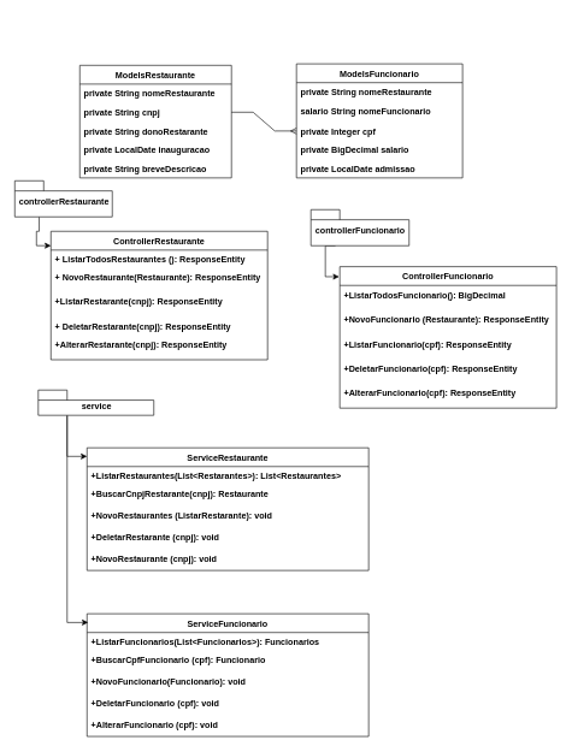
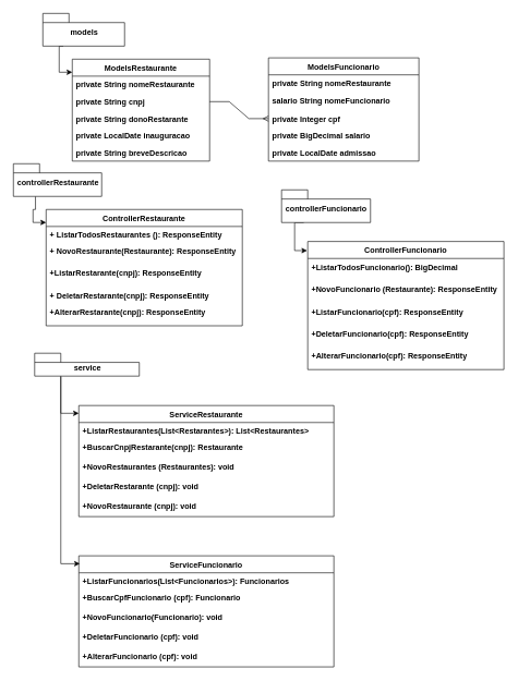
  <mxCell id="0" />
  <mxCell id="1" parent="0" />
+ <mxCell id="2" style="edgeStyle=orthogonalEdgeStyle;rounded=0;orthogonalLoop=1;jettySize=auto;html=1;exitX=0.25;exitY=1;exitDx=0;exitDy=0;exitPerimeter=0;entryX=0;entryY=0.128;entryDx=0;entryDy=0;entryPerimeter=0;fontStyle=1" parent="1" source="3" target="4" edge="1"><mxGeometry relative="1" as="geometry"><Array as="points"><mxPoint x="90" y="70" /><mxPoint x="90" y="110" /></Array></mxGeometry></mxCell>
+ <mxCell id="3" value="models" style="shape=folder;fontStyle=1;spacingTop=10;tabWidth=40;tabHeight=14;tabPosition=left;html=1;" parent="1" vertex="1"><mxGeometry x="65" y="20" width="125" height="50" as="geometry" /></mxCell>
  <mxCell id="4" value="ModelsRestaurante" style="swimlane;fontStyle=1;childLayout=stackLayout;horizontal=1;startSize=26;fillColor=none;horizontalStack=0;resizeParent=1;resizeParentMax=0;resizeLast=0;collapsible=1;marginBottom=0;" parent="1" vertex="1"><mxGeometry x="110" y="90" width="210" height="156" as="geometry" /></mxCell>
  <mxCell id="5" value="private String nomeRestaurante" style="text;strokeColor=none;fillColor=none;align=left;verticalAlign=top;spacingLeft=4;spacingRight=4;overflow=hidden;rotatable=0;points=[[0,0.5],[1,0.5]];portConstraint=eastwest;fontStyle=1" parent="4" vertex="1"><mxGeometry y="26" width="210" height="26" as="geometry" /></mxCell>
  <mxCell id="6" value="private String cnpj" style="text;strokeColor=none;fillColor=none;align=left;verticalAlign=top;spacingLeft=4;spacingRight=4;overflow=hidden;rotatable=0;points=[[0,0.5],[1,0.5]];portConstraint=eastwest;fontStyle=1" parent="4" vertex="1"><mxGeometry y="52" width="210" height="26" as="geometry" /></mxCell>
  <mxCell id="7" value="private String donoRestarante" style="text;strokeColor=none;fillColor=none;align=left;verticalAlign=top;spacingLeft=4;spacingRight=4;overflow=hidden;rotatable=0;points=[[0,0.5],[1,0.5]];portConstraint=eastwest;fontStyle=1" parent="4" vertex="1"><mxGeometry y="78" width="210" height="26" as="geometry" /></mxCell>
  <mxCell id="8" value="private LocalDate inauguracao" style="text;strokeColor=none;fillColor=none;align=left;verticalAlign=top;spacingLeft=4;spacingRight=4;overflow=hidden;rotatable=0;points=[[0,0.5],[1,0.5]];portConstraint=eastwest;fontStyle=1" parent="4" vertex="1"><mxGeometry y="104" width="210" height="26" as="geometry" /></mxCell>
  <mxCell id="9" value="private String breveDescricao" style="text;strokeColor=none;fillColor=none;align=left;verticalAlign=top;spacingLeft=4;spacingRight=4;overflow=hidden;rotatable=0;points=[[0,0.5],[1,0.5]];portConstraint=eastwest;fontStyle=1" parent="4" vertex="1"><mxGeometry y="130" width="210" height="26" as="geometry" /></mxCell>
  <mxCell id="10" value="ModelsFuncionario" style="swimlane;fontStyle=1;childLayout=stackLayout;horizontal=1;startSize=26;fillColor=none;horizontalStack=0;resizeParent=1;resizeParentMax=0;resizeLast=0;collapsible=1;marginBottom=0;" parent="1" vertex="1"><mxGeometry x="410" y="88" width="230" height="158" as="geometry" /></mxCell>
  <mxCell id="11" value="private String nomeRestaurante" style="text;strokeColor=none;fillColor=none;align=left;verticalAlign=top;spacingLeft=4;spacingRight=4;overflow=hidden;rotatable=0;points=[[0,0.5],[1,0.5]];portConstraint=eastwest;fontStyle=1" parent="10" vertex="1"><mxGeometry y="26" width="230" height="26" as="geometry" /></mxCell>
  <mxCell id="12" value="salario String nomeFuncionario" style="text;strokeColor=none;fillColor=none;align=left;verticalAlign=top;spacingLeft=4;spacingRight=4;overflow=hidden;rotatable=0;points=[[0,0.5],[1,0.5]];portConstraint=eastwest;fontStyle=1" parent="10" vertex="1"><mxGeometry y="52" width="230" height="28" as="geometry" /></mxCell>
  <mxCell id="13" value="private Integer cpf" style="text;strokeColor=none;fillColor=none;align=left;verticalAlign=top;spacingLeft=4;spacingRight=4;overflow=hidden;rotatable=0;points=[[0,0.5],[1,0.5]];portConstraint=eastwest;fontStyle=1" parent="10" vertex="1"><mxGeometry y="80" width="230" height="26" as="geometry" /></mxCell>
  <mxCell id="14" value="private BigDecimal salario" style="text;strokeColor=none;fillColor=none;align=left;verticalAlign=top;spacingLeft=4;spacingRight=4;overflow=hidden;rotatable=0;points=[[0,0.5],[1,0.5]];portConstraint=eastwest;fontStyle=1" parent="10" vertex="1"><mxGeometry y="106" width="230" height="26" as="geometry" /></mxCell>
  <mxCell id="15" value="private LocalDate admissao" style="text;strokeColor=none;fillColor=none;align=left;verticalAlign=top;spacingLeft=4;spacingRight=4;overflow=hidden;rotatable=0;points=[[0,0.5],[1,0.5]];portConstraint=eastwest;fontStyle=1" parent="10" vertex="1"><mxGeometry y="132" width="230" height="26" as="geometry" /></mxCell>
  <mxCell id="16" value="ControllerRestaurante" style="swimlane;fontStyle=1;align=center;verticalAlign=top;childLayout=stackLayout;horizontal=1;startSize=26;horizontalStack=0;resizeParent=1;resizeParentMax=0;resizeLast=0;collapsible=1;marginBottom=0;" parent="1" vertex="1"><mxGeometry x="70" y="320" width="300" height="178" as="geometry" /></mxCell>
  <mxCell id="17" value="+ ListarTodosRestaurantes (): ResponseEntity" style="text;strokeColor=none;fillColor=none;align=left;verticalAlign=top;spacingLeft=4;spacingRight=4;overflow=hidden;rotatable=0;points=[[0,0.5],[1,0.5]];portConstraint=eastwest;fontStyle=1" parent="16" vertex="1"><mxGeometry y="26" width="300" height="24" as="geometry" /></mxCell>
  <mxCell id="18" value="+ NovoRestaurante(Restaurante): ResponseEntity" style="text;strokeColor=none;fillColor=none;align=left;verticalAlign=top;spacingLeft=4;spacingRight=4;overflow=hidden;rotatable=0;points=[[0,0.5],[1,0.5]];portConstraint=eastwest;fontStyle=1" parent="16" vertex="1"><mxGeometry y="50" width="300" height="34" as="geometry" /></mxCell>
  <mxCell id="19" value="+ListarRestarante(cnpj): ResponseEntity&#10; " style="text;strokeColor=none;fillColor=none;align=left;verticalAlign=top;spacingLeft=4;spacingRight=4;overflow=hidden;rotatable=0;points=[[0,0.5],[1,0.5]];portConstraint=eastwest;fontStyle=1" parent="16" vertex="1"><mxGeometry y="84" width="300" height="34" as="geometry" /></mxCell>
  <mxCell id="20" value="+ DeletarRestarante(cnpj): ResponseEntity&#10; " style="text;strokeColor=none;fillColor=none;align=left;verticalAlign=top;spacingLeft=4;spacingRight=4;overflow=hidden;rotatable=0;points=[[0,0.5],[1,0.5]];portConstraint=eastwest;fontStyle=1" parent="16" vertex="1"><mxGeometry y="118" width="300" height="26" as="geometry" /></mxCell>
  <mxCell id="21" value="+AlterarRestarante(cnpj): ResponseEntity" style="text;strokeColor=none;fillColor=none;align=left;verticalAlign=top;spacingLeft=4;spacingRight=4;overflow=hidden;rotatable=0;points=[[0,0.5],[1,0.5]];portConstraint=eastwest;fontStyle=1" parent="16" vertex="1"><mxGeometry y="144" width="300" height="34" as="geometry" /></mxCell>
  <mxCell id="22" value="ControllerFuncionario" style="swimlane;fontStyle=1;align=center;verticalAlign=top;childLayout=stackLayout;horizontal=1;startSize=26;horizontalStack=0;resizeParent=1;resizeParentMax=0;resizeLast=0;collapsible=1;marginBottom=0;" parent="1" vertex="1"><mxGeometry x="470" y="369" width="300" height="196" as="geometry" /></mxCell>
  <mxCell id="23" value="+ListarTodosFuncionario(): BigDecimal&#10; " style="text;strokeColor=none;fillColor=none;align=left;verticalAlign=top;spacingLeft=4;spacingRight=4;overflow=hidden;rotatable=0;points=[[0,0.5],[1,0.5]];portConstraint=eastwest;fontStyle=1" parent="22" vertex="1"><mxGeometry y="26" width="300" height="34" as="geometry" /></mxCell>
  <mxCell id="24" value="+NovoFuncionario (Restaurante): ResponseEntity&#10; " style="text;strokeColor=none;fillColor=none;align=left;verticalAlign=top;spacingLeft=4;spacingRight=4;overflow=hidden;rotatable=0;points=[[0,0.5],[1,0.5]];portConstraint=eastwest;fontStyle=1" parent="22" vertex="1"><mxGeometry y="60" width="300" height="34" as="geometry" /></mxCell>
  <mxCell id="25" value="+ListarFuncionario(cpf): ResponseEntity&#10; " style="text;strokeColor=none;fillColor=none;align=left;verticalAlign=top;spacingLeft=4;spacingRight=4;overflow=hidden;rotatable=0;points=[[0,0.5],[1,0.5]];portConstraint=eastwest;fontStyle=1" parent="22" vertex="1"><mxGeometry y="94" width="300" height="34" as="geometry" /></mxCell>
  <mxCell id="26" value="+DeletarFuncionario(cpf): ResponseEntity&#10; " style="text;strokeColor=none;fillColor=none;align=left;verticalAlign=top;spacingLeft=4;spacingRight=4;overflow=hidden;rotatable=0;points=[[0,0.5],[1,0.5]];portConstraint=eastwest;fontStyle=1" parent="22" vertex="1"><mxGeometry y="128" width="300" height="34" as="geometry" /></mxCell>
  <mxCell id="27" value="+AlterarFuncionario(cpf): ResponseEntity&#10; " style="text;strokeColor=none;fillColor=none;align=left;verticalAlign=top;spacingLeft=4;spacingRight=4;overflow=hidden;rotatable=0;points=[[0,0.5],[1,0.5]];portConstraint=eastwest;fontStyle=1" parent="22" vertex="1"><mxGeometry y="162" width="300" height="34" as="geometry" /></mxCell>
  <mxCell id="28" value="ServiceRestaurante" style="swimlane;fontStyle=1;align=center;verticalAlign=top;childLayout=stackLayout;horizontal=1;startSize=26;horizontalStack=0;resizeParent=1;resizeParentMax=0;resizeLast=0;collapsible=1;marginBottom=0;" parent="1" vertex="1"><mxGeometry x="120" y="620" width="390" height="170" as="geometry"><mxRectangle x="180" y="640" width="150" height="30" as="alternateBounds" /></mxGeometry></mxCell>
  <mxCell id="29" value="+ListarRestaurantes(List&lt;Restarantes&gt;): List&lt;Restaurantes&gt;&#10; " style="text;strokeColor=none;fillColor=none;align=left;verticalAlign=top;spacingLeft=4;spacingRight=4;overflow=hidden;rotatable=0;points=[[0,0.5],[1,0.5]];portConstraint=eastwest;fontStyle=1" parent="28" vertex="1"><mxGeometry y="26" width="390" height="24" as="geometry" /></mxCell>
  <mxCell id="30" value="+BuscarCnpjRestarante(cnpj): Restaurante" style="text;strokeColor=none;fillColor=none;align=left;verticalAlign=top;spacingLeft=4;spacingRight=4;overflow=hidden;rotatable=0;points=[[0,0.5],[1,0.5]];portConstraint=eastwest;fontStyle=1" parent="28" vertex="1"><mxGeometry y="50" width="390" height="30" as="geometry" /></mxCell>
- <mxCell id="31" value="+NovoRestaurantes (ListarRestarante): void" style="text;strokeColor=none;fillColor=none;align=left;verticalAlign=top;spacingLeft=4;spacingRight=4;overflow=hidden;rotatable=0;points=[[0,0.5],[1,0.5]];portConstraint=eastwest;fontStyle=1" parent="28" vertex="1"><mxGeometry y="80" width="390" height="30" as="geometry" /></mxCell>
+ <mxCell id="31" value="+NovoRestaurantes (Restaurantes): void" style="text;strokeColor=none;fillColor=none;align=left;verticalAlign=top;spacingLeft=4;spacingRight=4;overflow=hidden;rotatable=0;points=[[0,0.5],[1,0.5]];portConstraint=eastwest;fontStyle=1" parent="28" vertex="1"><mxGeometry y="80" width="390" height="30" as="geometry" /></mxCell>
  <mxCell id="32" value="+DeletarRestarante (cnpj): void" style="text;strokeColor=none;fillColor=none;align=left;verticalAlign=top;spacingLeft=4;spacingRight=4;overflow=hidden;rotatable=0;points=[[0,0.5],[1,0.5]];portConstraint=eastwest;fontStyle=1" parent="28" vertex="1"><mxGeometry y="110" width="390" height="30" as="geometry" /></mxCell>
  <mxCell id="33" value="+NovoRestaurante (cnpj): void" style="text;strokeColor=none;fillColor=none;align=left;verticalAlign=top;spacingLeft=4;spacingRight=4;overflow=hidden;rotatable=0;points=[[0,0.5],[1,0.5]];portConstraint=eastwest;fontStyle=1" parent="28" vertex="1"><mxGeometry y="140" width="390" height="30" as="geometry" /></mxCell>
  <mxCell id="34" value="ServiceFuncionario" style="swimlane;fontStyle=1;align=center;verticalAlign=top;childLayout=stackLayout;horizontal=1;startSize=26;horizontalStack=0;resizeParent=1;resizeParentMax=0;resizeLast=0;collapsible=1;marginBottom=0;labelBackgroundColor=default;" parent="1" vertex="1"><mxGeometry x="120" y="850" width="390" height="170" as="geometry" /></mxCell>
  <mxCell id="35" value="+ListarFuncionarios(List&lt;Funcionarios&gt;): Funcionarios" style="text;strokeColor=none;fillColor=none;align=left;verticalAlign=top;spacingLeft=4;spacingRight=4;overflow=hidden;rotatable=0;points=[[0,0.5],[1,0.5]];portConstraint=eastwest;fontStyle=1" parent="34" vertex="1"><mxGeometry y="26" width="390" height="24" as="geometry" /></mxCell>
  <mxCell id="36" value="+BuscarCpfFuncionario (cpf): Funcionario" style="text;strokeColor=none;fillColor=none;align=left;verticalAlign=top;spacingLeft=4;spacingRight=4;overflow=hidden;rotatable=0;points=[[0,0.5],[1,0.5]];portConstraint=eastwest;fontStyle=1" parent="34" vertex="1"><mxGeometry y="50" width="390" height="30" as="geometry" /></mxCell>
  <mxCell id="37" value="+NovoFuncionario(Funcionario): void" style="text;strokeColor=none;fillColor=none;align=left;verticalAlign=top;spacingLeft=4;spacingRight=4;overflow=hidden;rotatable=0;points=[[0,0.5],[1,0.5]];portConstraint=eastwest;fontStyle=1" parent="34" vertex="1"><mxGeometry y="80" width="390" height="30" as="geometry" /></mxCell>
  <mxCell id="38" value="+DeletarFuncionario (cpf): void" style="text;strokeColor=none;fillColor=none;align=left;verticalAlign=top;spacingLeft=4;spacingRight=4;overflow=hidden;rotatable=0;points=[[0,0.5],[1,0.5]];portConstraint=eastwest;fontStyle=1" parent="34" vertex="1"><mxGeometry y="110" width="390" height="30" as="geometry" /></mxCell>
  <mxCell id="39" value="+AlterarFuncionario (cpf): void" style="text;strokeColor=none;fillColor=none;align=left;verticalAlign=top;spacingLeft=4;spacingRight=4;overflow=hidden;rotatable=0;points=[[0,0.5],[1,0.5]];portConstraint=eastwest;fontStyle=1" parent="34" vertex="1"><mxGeometry y="140" width="390" height="30" as="geometry" /></mxCell>
  <mxCell id="40" style="edgeStyle=orthogonalEdgeStyle;rounded=0;orthogonalLoop=1;jettySize=auto;html=1;exitX=0.25;exitY=1;exitDx=0;exitDy=0;exitPerimeter=0;entryX=0;entryY=0.112;entryDx=0;entryDy=0;entryPerimeter=0;fontStyle=1" parent="1" source="41" target="16" edge="1"><mxGeometry relative="1" as="geometry" /></mxCell>
  <mxCell id="41" value="controllerRestaurante" style="shape=folder;fontStyle=1;spacingTop=10;tabWidth=40;tabHeight=14;tabPosition=left;html=1;" parent="1" vertex="1"><mxGeometry x="20" y="250" width="135" height="50" as="geometry" /></mxCell>
  <mxCell id="42" style="edgeStyle=orthogonalEdgeStyle;rounded=0;orthogonalLoop=1;jettySize=auto;html=1;exitX=0.25;exitY=1;exitDx=0;exitDy=0;exitPerimeter=0;entryX=-0.003;entryY=0.071;entryDx=0;entryDy=0;entryPerimeter=0;fontStyle=1" parent="1" source="43" target="22" edge="1"><mxGeometry relative="1" as="geometry"><Array as="points"><mxPoint x="450" y="340" /><mxPoint x="450" y="383" /></Array></mxGeometry></mxCell>
  <mxCell id="43" value="controllerFuncionario" style="shape=folder;fontStyle=1;spacingTop=10;tabWidth=40;tabHeight=14;tabPosition=left;html=1;" parent="1" vertex="1"><mxGeometry x="430" y="290" width="136" height="50" as="geometry" /></mxCell>
  <mxCell id="44" style="edgeStyle=orthogonalEdgeStyle;rounded=0;orthogonalLoop=1;jettySize=auto;html=1;exitX=0.25;exitY=1;exitDx=0;exitDy=0;exitPerimeter=0;entryX=0.004;entryY=0.071;entryDx=0;entryDy=0;entryPerimeter=0;fontStyle=1" parent="1" source="46" target="34" edge="1"><mxGeometry relative="1" as="geometry"><Array as="points"><mxPoint x="93" y="862" /></Array></mxGeometry></mxCell>
  <mxCell id="45" style="edgeStyle=orthogonalEdgeStyle;rounded=0;orthogonalLoop=1;jettySize=auto;html=1;exitX=0.25;exitY=1;exitDx=0;exitDy=0;exitPerimeter=0;entryX=0;entryY=0.07;entryDx=0;entryDy=0;entryPerimeter=0;fontStyle=1" parent="1" source="46" target="28" edge="1"><mxGeometry relative="1" as="geometry" /></mxCell>
  <mxCell id="46" value="service" style="shape=folder;fontStyle=1;spacingTop=10;tabWidth=40;tabHeight=14;tabPosition=left;html=1;" parent="1" vertex="1"><mxGeometry x="52.5" y="540" width="160" height="35" as="geometry" /></mxCell>
  <mxCell id="47" value="" style="edgeStyle=entityRelationEdgeStyle;fontSize=12;html=1;endArrow=ERmany;rounded=0;entryX=0;entryY=0.5;entryDx=0;entryDy=0;exitX=1;exitY=0.5;exitDx=0;exitDy=0;" parent="1" source="6" target="13" edge="1"><mxGeometry width="100" height="100" relative="1" as="geometry"><mxPoint x="320" y="300" as="sourcePoint" /><mxPoint x="420" y="200" as="targetPoint" /></mxGeometry></mxCell>
